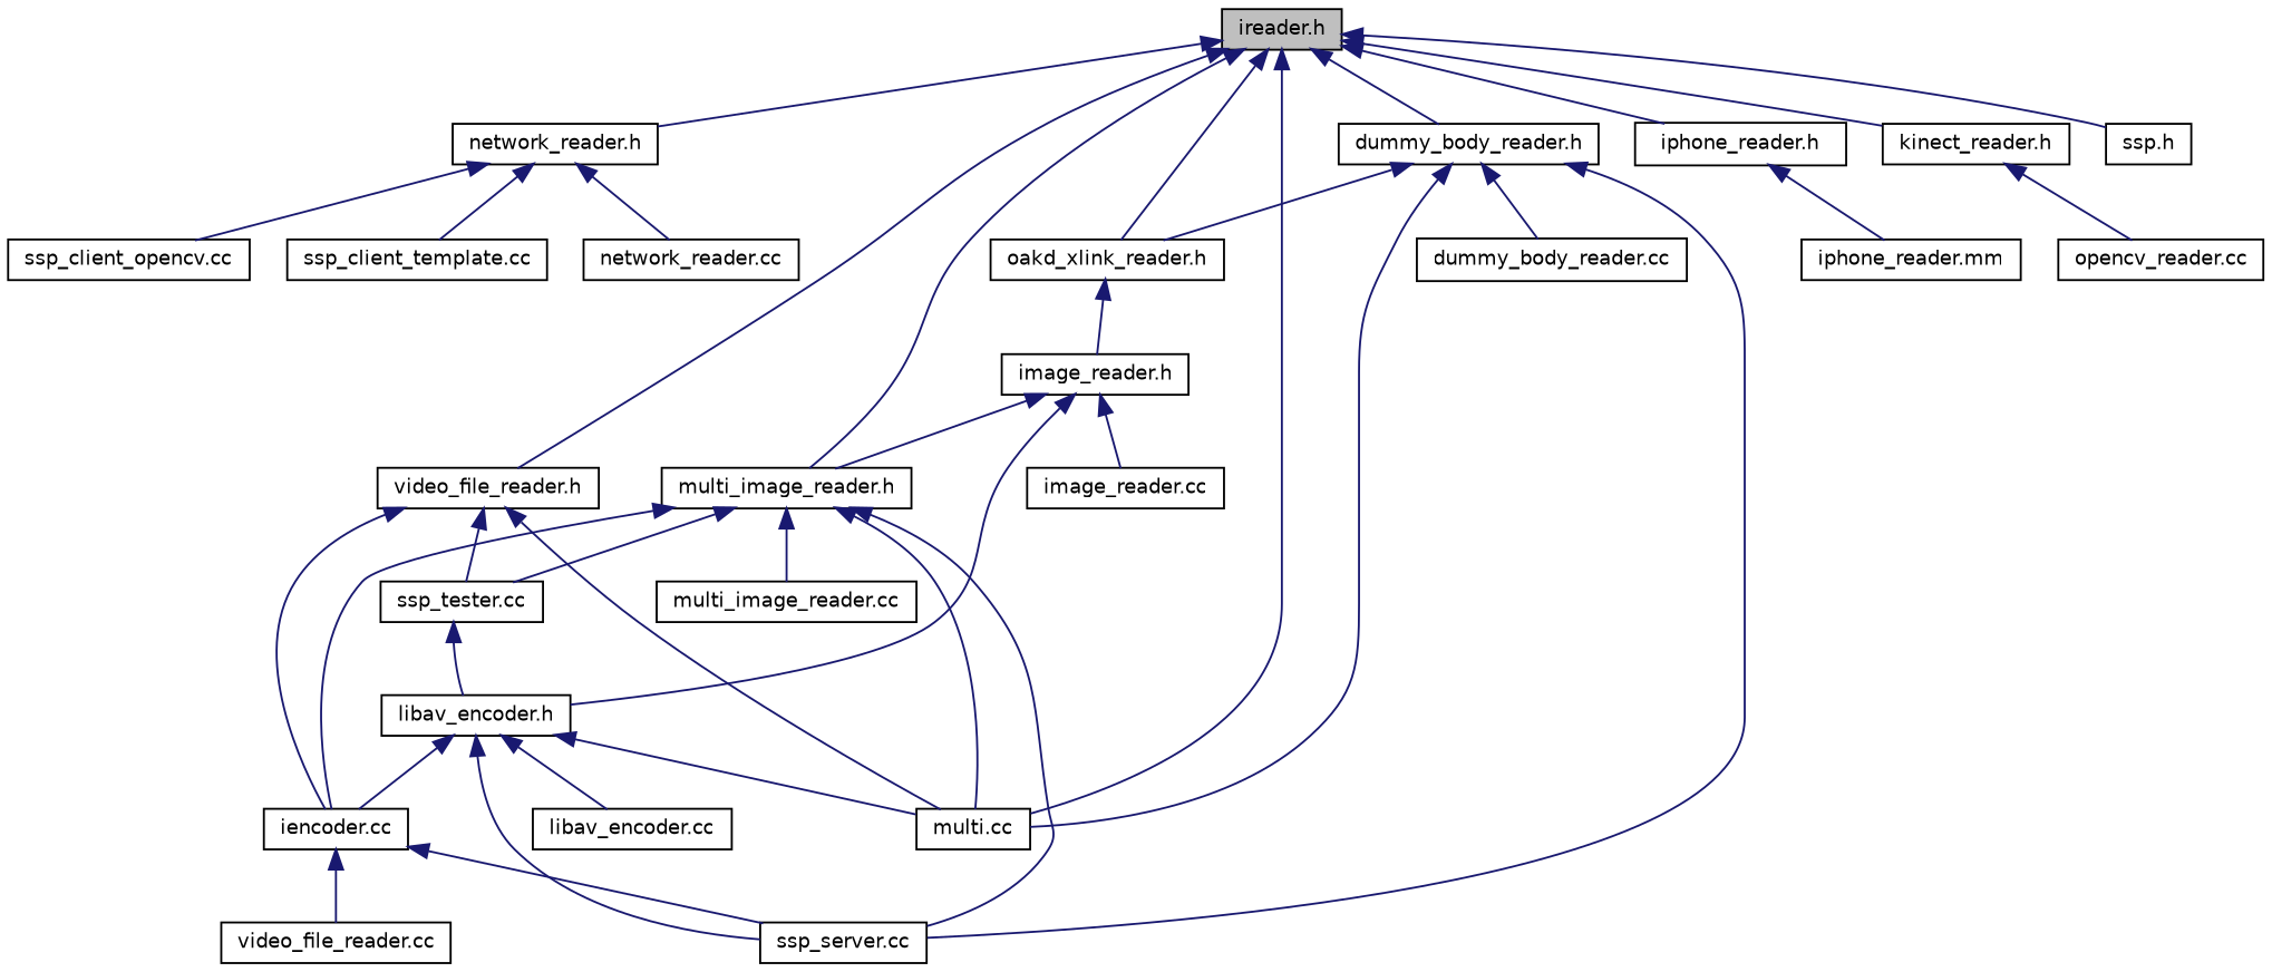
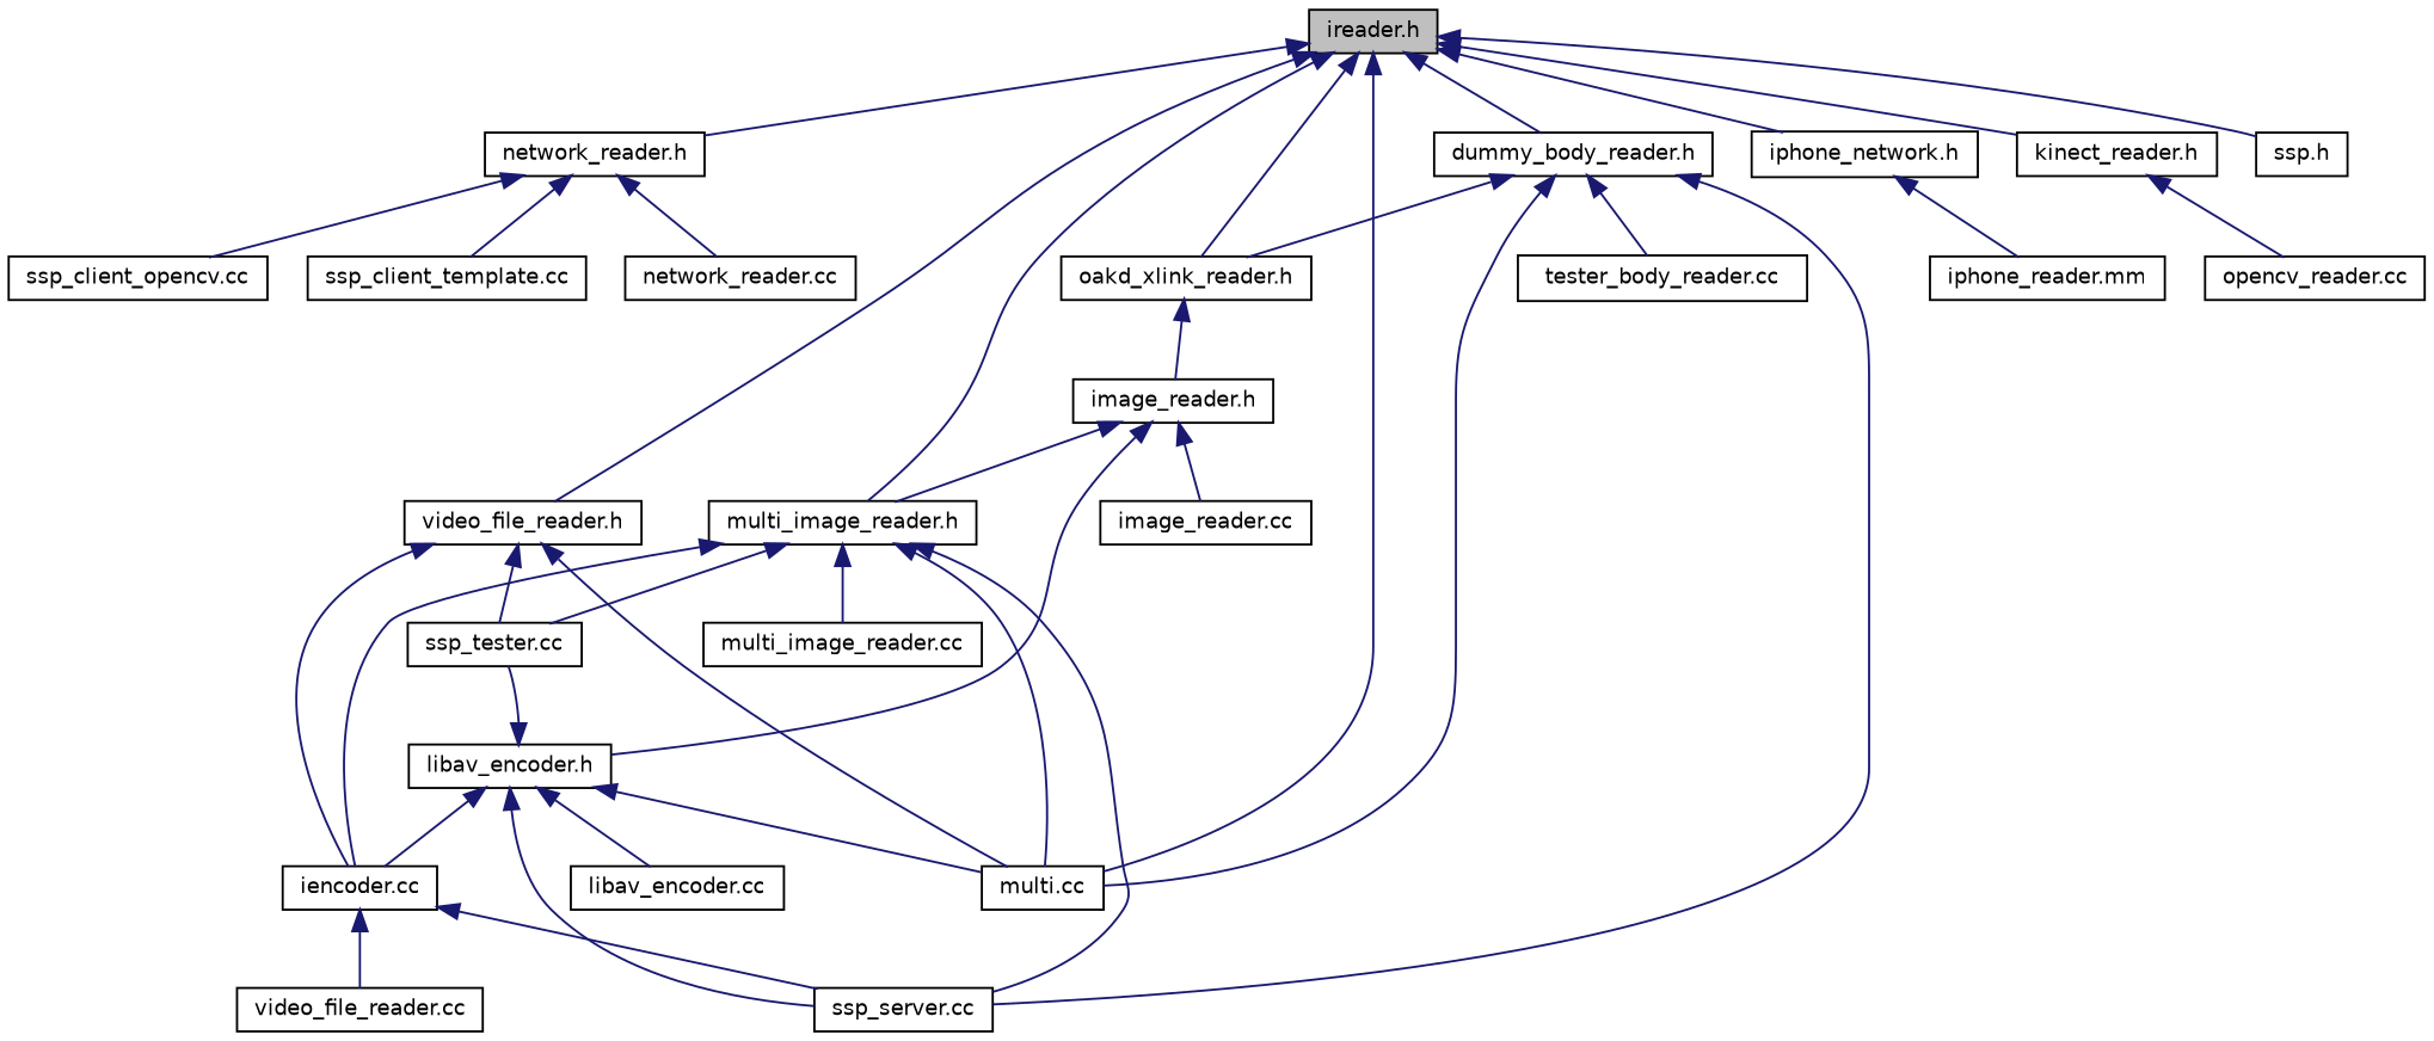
  digraph {
    node [color=black fillcolor=white fontname=Helvetica fontsize=10 shape=record style=filled]
    edge [color=midnightblue dir=back fontname=Helvetica fontsize=10 labelfontname=Helvetica labelfontsize=10 style=solid]
    n1 [fillcolor=grey75 fontcolor=black height=0.2 label="ireader.h" width=0.4]
    n2 [height=0.2 label="network_reader.h" width=0.4]
    n3 [height=0.2 label="multi.cc" width=0.4]
    n4 [height=0.2 label="multi_image_reader.h" width=0.4]
    n5 [height=0.2 label="video_file_reader.h" width=0.4]
    n6 [height=0.2 label="dummy_body_reader.h" width=0.4]
    n7 [height=0.2 label="oakd_xlink_reader.h" width=0.4]
-   n8 [height=0.2 label="iphone_reader.h" width=0.4]
+   n8 [height=0.2 label="iphone_network.h" width=0.4]
    n9 [height=0.2 label="kinect_reader.h" width=0.4]
    n10 [height=0.2 label="ssp.h" width=0.4]
    n11 [height=0.2 label="ssp_client_opencv.cc" width=0.4]
    n12 [height=0.2 label="ssp_client_template.cc" width=0.4]
    n13 [height=0.2 label="network_reader.cc" width=0.4]
    n14 [height=0.2 label="image_reader.h" width=0.4]
    n15 [height=0.2 label="libav_encoder.h" width=0.4]
    n16 [height=0.2 label="image_reader.cc" width=0.4]
    n17 [height=0.2 label="iencoder.cc" width=0.4]
    n18 [height=0.2 label="ssp_server.cc" width=0.4]
    n19 [height=0.2 label="ssp_tester.cc" width=0.4]
    n20 [height=0.2 label="multi_image_reader.cc" width=0.4]
-   n21 [height=0.2 label="dummy_body_reader.cc" width=0.4]
+   n21 [height=0.2 label="tester_body_reader.cc" width=0.4]
    n22 [height=0.2 label="iphone_reader.mm" width=0.4]
    n23 [height=0.2 label="opencv_reader.cc" width=0.4]
    n24 [height=0.2 label="libav_encoder.cc" width=0.4]
    n25 [height=0.2 label="video_file_reader.cc" width=0.4]
    n1 -> n2
    n1 -> n3
    n1 -> n4
    n1 -> n5
    n1 -> n6
    n1 -> n7
    n1 -> n8
    n1 -> n9
    n1 -> n10
    n2 -> n11
    n2 -> n12
    n2 -> n13
    n4 -> n3
    n4 -> n17
    n4 -> n18
    n4 -> n19
    n4 -> n20
    n5 -> n3
    n5 -> n17
    n5 -> n19
    n6 -> n3
    n6 -> n7
    n6 -> n18
    n6 -> n21
    n7 -> n14
    n8 -> n22
    n9 -> n23
    n14 -> n4
    n14 -> n15
    n14 -> n16
    n15 -> n3
    n15 -> n17
    n15 -> n18
-   n19 -> n15
+   n15 -> n19
    n15 -> n24
    n17 -> n18
    n17 -> n25
  }
